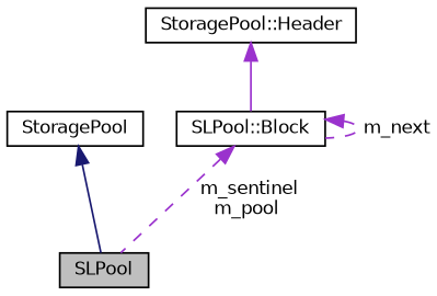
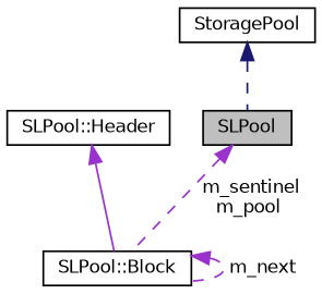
  digraph {
    node [color=black fillcolor=white fontname=Helvetica fontsize=10 shape=record style=filled]
    edge [color=darkorchid3 dir=back fontname=Helvetica fontsize=10 labelfontname=Helvetica labelfontsize=10 style=solid]
    n1 [fillcolor=grey75 fontcolor=black height=0.2 label=SLPool width=0.4]
    n2 [height=0.2 label=StoragePool width=0.4]
    n3 [height=0.2 label="SLPool::Block" width=0.4]
-   n4 [height=0.2 label="StoragePool::Header" width=0.4]
-   n2 -> n1 [color=midnightblue]
-   n3 -> n1 [label=" m_sentinel\nm_pool" style=dashed]
+   n4 [height=0.2 label="SLPool::Header" width=0.4]
+   n2 -> n1 [color=midnightblue style=dashed]
+   n1 -> n3 [label=" m_sentinel\nm_pool" style=dashed]
    n3 -> n3 [label=" m_next" style=dashed]
    n4 -> n3
  }
